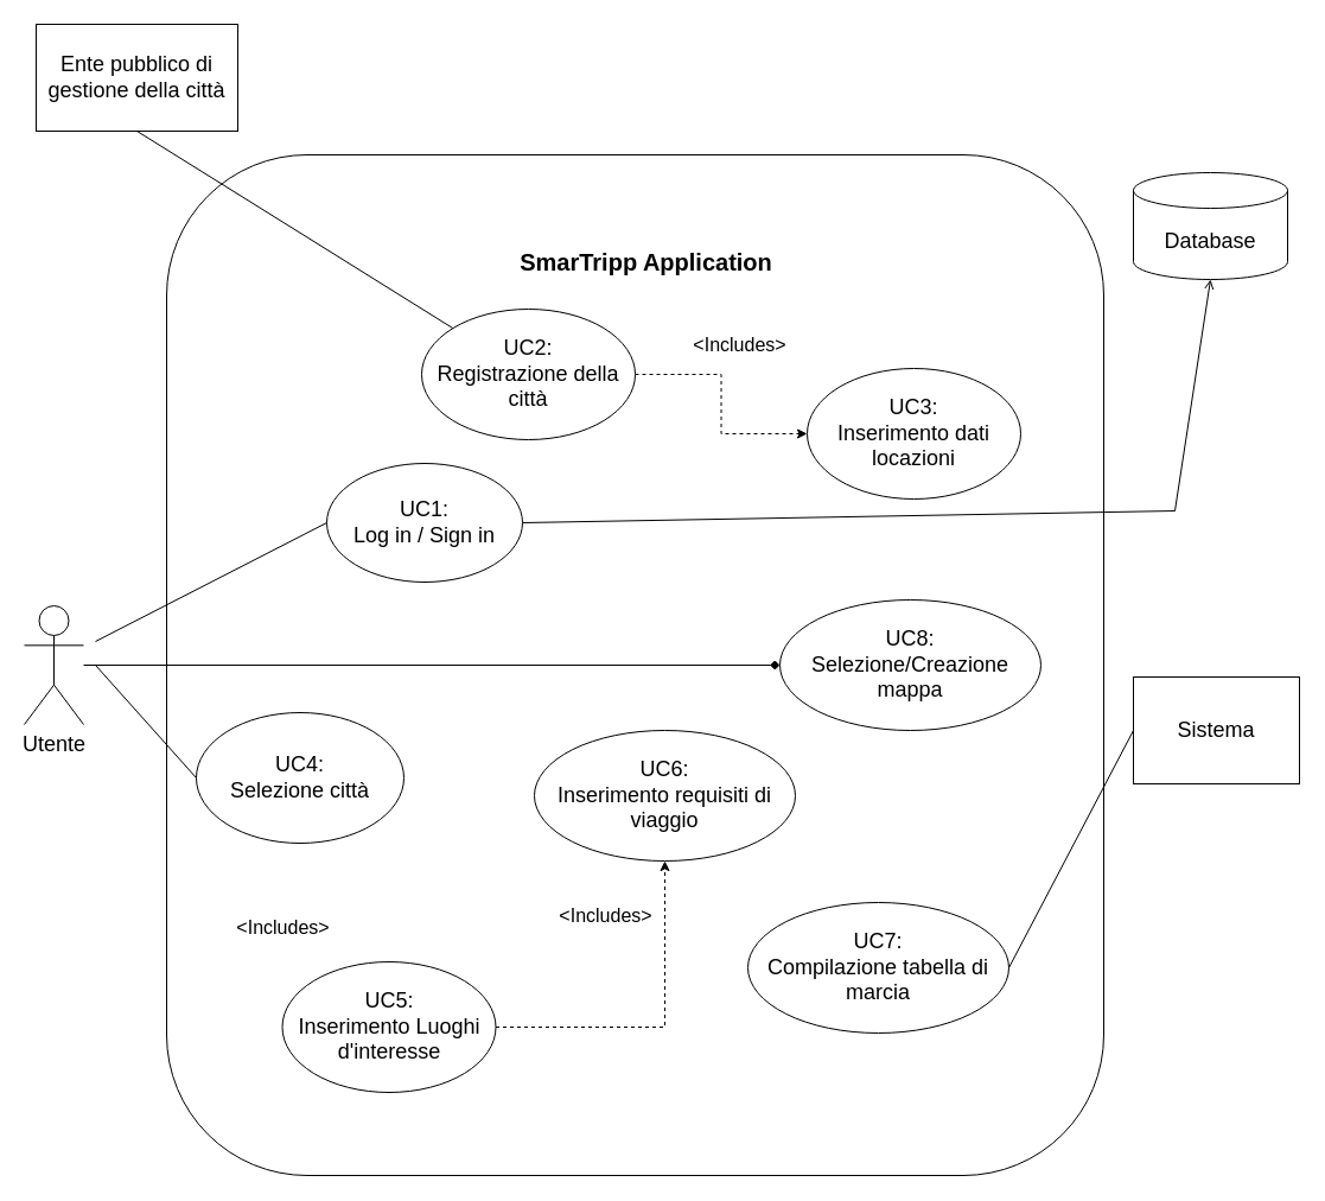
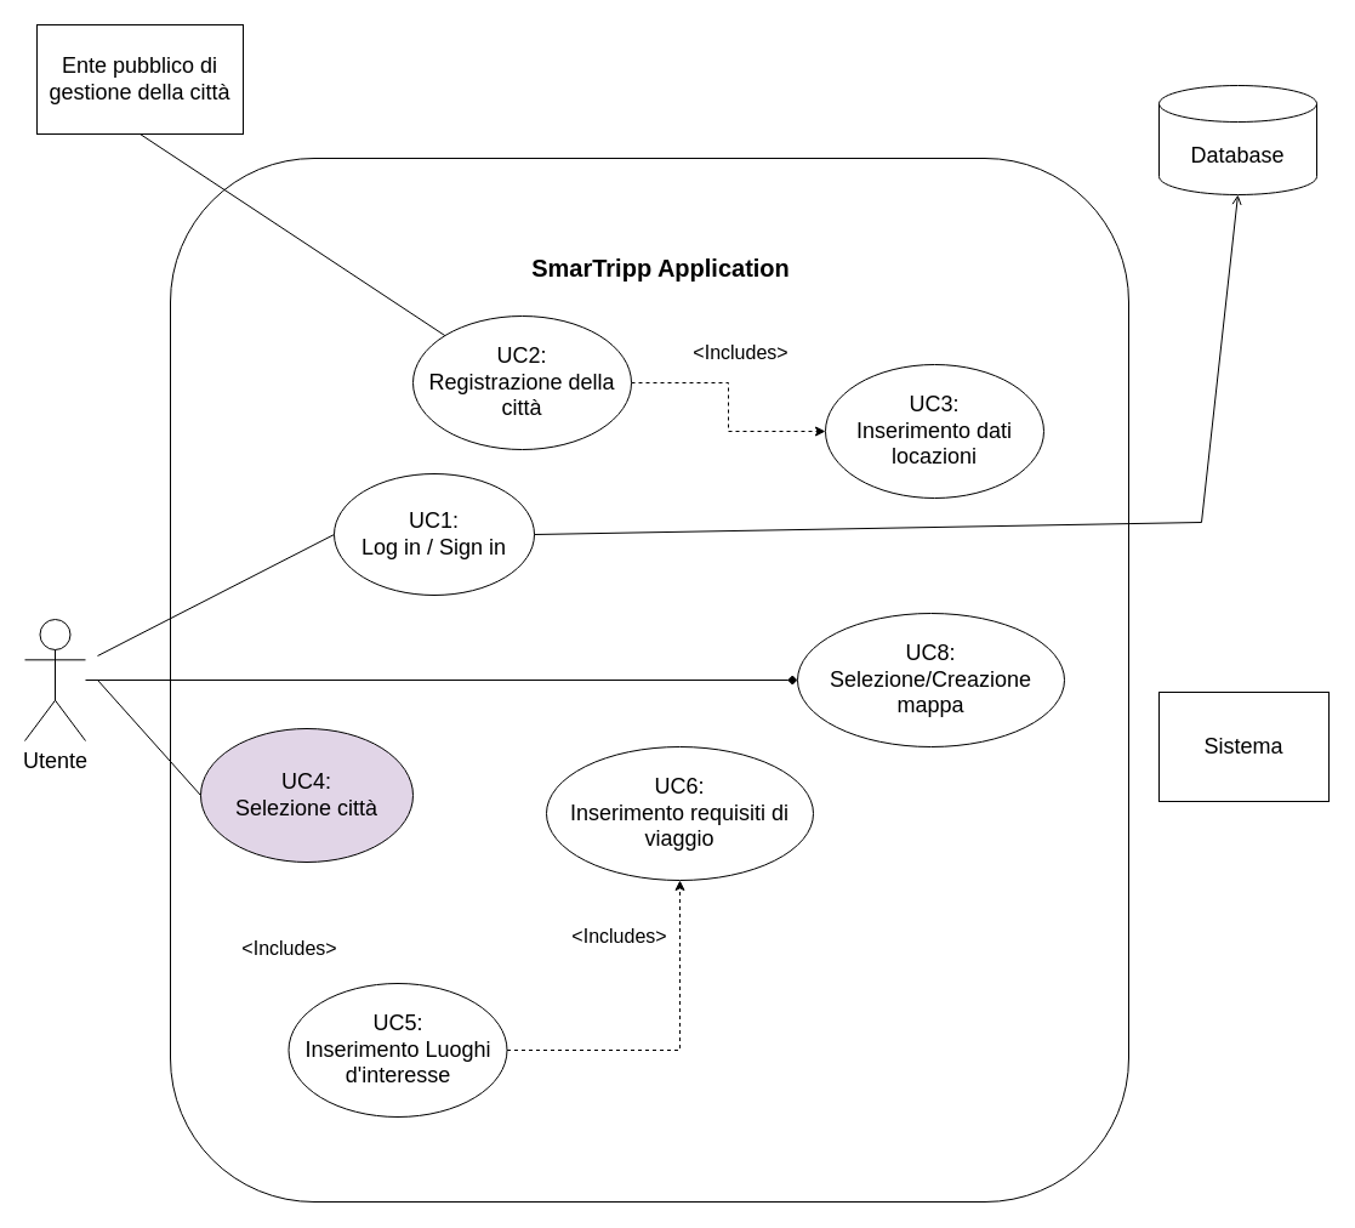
  <mxCell id="0" />
  <mxCell id="1" parent="0" />
  <mxCell id="2" value="" style="rounded=1;whiteSpace=wrap;html=1;" parent="1" vertex="1"><mxGeometry x="140" y="130" width="790" height="860" as="geometry" /></mxCell>
  <mxCell id="3" style="edgeStyle=orthogonalEdgeStyle;rounded=0;orthogonalLoop=1;jettySize=auto;html=1;endArrow=diamond;startFill=0;" parent="1" source="4" target="25" edge="1"><mxGeometry relative="1" as="geometry" /></mxCell>
  <mxCell id="4" value="&lt;font style=&quot;font-size: 18px;&quot;&gt;Utente&lt;/font&gt;" style="shape=umlActor;verticalLabelPosition=bottom;verticalAlign=top;html=1;outlineConnect=0;" parent="1" vertex="1"><mxGeometry x="20" y="510" width="50" height="100" as="geometry" /></mxCell>
  <mxCell id="5" value="&lt;font style=&quot;font-size: 18px;&quot;&gt;Ente pubblico di gestione della città&lt;/font&gt;" style="rounded=0;whiteSpace=wrap;html=1;" parent="1" vertex="1"><mxGeometry x="30" y="20" width="170" height="90" as="geometry" /></mxCell>
  <mxCell id="6" style="edgeStyle=orthogonalEdgeStyle;rounded=0;orthogonalLoop=1;jettySize=auto;html=1;entryX=0.5;entryY=1;entryDx=0;entryDy=0;dashed=1;" parent="1" source="7" target="23" edge="1"><mxGeometry relative="1" as="geometry" /></mxCell>
  <mxCell id="7" value="&lt;div&gt;&lt;font style=&quot;font-size: 18px;&quot;&gt;UC5:&lt;/font&gt;&lt;/div&gt;&lt;font style=&quot;font-size: 18px;&quot;&gt;Inserimento Luoghi d'interesse&lt;/font&gt;" style="ellipse;whiteSpace=wrap;html=1;" parent="1" vertex="1"><mxGeometry x="237.5" y="810" width="180" height="110" as="geometry" /></mxCell>
- <mxCell id="8" value="&lt;div&gt;&lt;span style=&quot;font-size: 18px;&quot;&gt;UC4:&lt;/span&gt;&lt;/div&gt;&lt;span style=&quot;font-size: 18px;&quot;&gt;Selezione città&lt;/span&gt;" style="ellipse;whiteSpace=wrap;html=1;" parent="1" vertex="1"><mxGeometry x="165" y="600" width="175" height="110" as="geometry" /></mxCell>
+ <mxCell id="8" value="&lt;div&gt;&lt;span style=&quot;font-size: 18px;&quot;&gt;UC4:&lt;/span&gt;&lt;/div&gt;&lt;span style=&quot;font-size: 18px;&quot;&gt;Selezione città&lt;/span&gt;" style="ellipse;whiteSpace=wrap;html=1;fillColor=#e1d5e7;" parent="1" vertex="1"><mxGeometry x="165" y="600" width="175" height="110" as="geometry" /></mxCell>
  <mxCell id="9" value="&lt;div&gt;&lt;font style=&quot;font-size: 18px;&quot;&gt;UC1:&lt;/font&gt;&lt;/div&gt;&lt;font style=&quot;font-size: 18px;&quot;&gt;Log in / Sign in&lt;/font&gt;" style="ellipse;whiteSpace=wrap;html=1;" parent="1" vertex="1"><mxGeometry x="275" y="390" width="165" height="100" as="geometry" /></mxCell>
  <mxCell id="10" value="&lt;font style=&quot;font-size: 20px;&quot;&gt;&lt;b&gt;SmarTripp Application&lt;/b&gt;&lt;/font&gt;" style="text;html=1;align=center;verticalAlign=middle;whiteSpace=wrap;rounded=0;" parent="1" vertex="1"><mxGeometry x="432" y="190" width="225" height="60" as="geometry" /></mxCell>
- <mxCell id="11" value="&lt;div&gt;&lt;font style=&quot;font-size: 18px;&quot;&gt;UC3:&lt;/font&gt;&lt;/div&gt;&lt;font style=&quot;font-size: 18px;&quot;&gt;Inserimento dati locazioni&lt;/font&gt;" style="ellipse;whiteSpace=wrap;html=1;" parent="1" vertex="1"><mxGeometry x="680" y="310" width="180" height="110" as="geometry" /></mxCell>
+ <mxCell id="11" value="&lt;div&gt;&lt;font style=&quot;font-size: 18px;&quot;&gt;UC3:&lt;/font&gt;&lt;/div&gt;&lt;font style=&quot;font-size: 18px;&quot;&gt;Inserimento dati locazioni&lt;/font&gt;" style="ellipse;whiteSpace=wrap;html=1;" parent="1" vertex="1"><mxGeometry x="680" y="300" width="180" height="110" as="geometry" /></mxCell>
  <mxCell id="12" style="edgeStyle=orthogonalEdgeStyle;rounded=0;orthogonalLoop=1;jettySize=auto;html=1;dashed=1;" parent="1" source="14" target="11" edge="1"><mxGeometry relative="1" as="geometry" /></mxCell>
  <mxCell id="13" value="&lt;font style=&quot;font-size: 16px;&quot;&gt;&amp;lt;Includes&amp;gt;&lt;/font&gt;" style="edgeLabel;html=1;align=center;verticalAlign=middle;resizable=0;points=[];" parent="12" vertex="1" connectable="0"><mxGeometry x="-0.271" y="1" relative="1" as="geometry"><mxPoint x="16" y="-25" as="offset" /></mxGeometry></mxCell>
- <mxCell id="14" value="&lt;div&gt;&lt;font style=&quot;font-size: 18px;&quot;&gt;UC2:&lt;/font&gt;&lt;/div&gt;&lt;font style=&quot;font-size: 18px;&quot;&gt;Registrazione della città&lt;/font&gt;" style="ellipse;whiteSpace=wrap;html=1;" parent="1" vertex="1"><mxGeometry x="355" y="260" width="180" height="110" as="geometry" /></mxCell>
+ <mxCell id="14" value="&lt;div&gt;&lt;font style=&quot;font-size: 18px;&quot;&gt;UC2:&lt;/font&gt;&lt;/div&gt;&lt;font style=&quot;font-size: 18px;&quot;&gt;Registrazione della città&lt;/font&gt;" style="ellipse;whiteSpace=wrap;html=1;" parent="1" vertex="1"><mxGeometry x="340" y="260" width="180" height="110" as="geometry" /></mxCell>
  <mxCell id="15" value="" style="endArrow=none;html=1;rounded=0;entryX=0.5;entryY=1;entryDx=0;entryDy=0;exitX=0;exitY=0;exitDx=0;exitDy=0;" parent="1" source="14" target="5" edge="1"><mxGeometry width="50" height="50" relative="1" as="geometry"><mxPoint x="370" y="280" as="sourcePoint" /><mxPoint x="530" y="460" as="targetPoint" /></mxGeometry></mxCell>
- <mxCell id="16" value="&lt;font style=&quot;font-size: 18px;&quot;&gt;Database&lt;/font&gt;" style="shape=cylinder3;whiteSpace=wrap;html=1;boundedLbl=1;backgroundOutline=1;size=15;" parent="1" vertex="1"><mxGeometry x="955" y="145" width="130" height="90" as="geometry" /></mxCell>
- <mxCell id="17" value="&lt;div&gt;&lt;font style=&quot;font-size: 18px;&quot;&gt;UC7:&lt;/font&gt;&lt;/div&gt;&lt;font style=&quot;font-size: 18px;&quot;&gt;Compilazione tabella di marcia&lt;/font&gt;" style="ellipse;whiteSpace=wrap;html=1;" parent="1" vertex="1"><mxGeometry x="630" y="760" width="220" height="110" as="geometry" /></mxCell>
+ <mxCell id="16" value="&lt;font style=&quot;font-size: 18px;&quot;&gt;Database&lt;/font&gt;" style="shape=cylinder3;whiteSpace=wrap;html=1;boundedLbl=1;backgroundOutline=1;size=15;" parent="1" vertex="1"><mxGeometry x="955" y="70" width="130" height="90" as="geometry" /></mxCell>
  <mxCell id="18" value="" style="endArrow=none;html=1;rounded=0;entryX=0;entryY=0.5;entryDx=0;entryDy=0;" parent="1" target="9" edge="1"><mxGeometry width="50" height="50" relative="1" as="geometry"><mxPoint x="80" y="540" as="sourcePoint" /><mxPoint x="530" y="510" as="targetPoint" /></mxGeometry></mxCell>
  <mxCell id="19" value="" style="endArrow=none;html=1;rounded=0;entryX=0;entryY=0.5;entryDx=0;entryDy=0;" parent="1" target="8" edge="1"><mxGeometry width="50" height="50" relative="1" as="geometry"><mxPoint x="80" y="560" as="sourcePoint" /><mxPoint x="530" y="510" as="targetPoint" /></mxGeometry></mxCell>
  <mxCell id="20" value="&lt;font style=&quot;font-size: 18px;&quot;&gt;Sistema&lt;/font&gt;" style="rounded=0;whiteSpace=wrap;html=1;" parent="1" vertex="1"><mxGeometry x="955" y="570" width="140" height="90" as="geometry" /></mxCell>
  <mxCell id="21" value="&lt;font style=&quot;font-size: 16px;&quot;&gt;&amp;lt;Includes&amp;gt;&lt;/font&gt;" style="edgeLabel;html=1;align=center;verticalAlign=middle;resizable=0;points=[];" parent="1" vertex="1" connectable="0"><mxGeometry x="237.496" y="780" as="geometry" /></mxCell>
- <mxCell id="22" value="" style="endArrow=none;html=1;rounded=0;entryX=0;entryY=0.5;entryDx=0;entryDy=0;exitX=1;exitY=0.5;exitDx=0;exitDy=0;" parent="1" source="17" target="20" edge="1"><mxGeometry width="50" height="50" relative="1" as="geometry"><mxPoint x="480" y="540" as="sourcePoint" /><mxPoint x="530" y="490" as="targetPoint" /></mxGeometry></mxCell>
  <mxCell id="23" value="&lt;div&gt;&lt;font style=&quot;font-size: 18px;&quot;&gt;UC6:&lt;/font&gt;&lt;/div&gt;&lt;font style=&quot;font-size: 18px;&quot;&gt;Inserimento requisiti di viaggio&lt;/font&gt;" style="ellipse;whiteSpace=wrap;html=1;" parent="1" vertex="1"><mxGeometry x="450" y="615" width="220" height="110" as="geometry" /></mxCell>
  <mxCell id="24" value="" style="endArrow=open;html=1;rounded=0;exitX=1;exitY=0.5;exitDx=0;exitDy=0;entryX=0.5;entryY=1;entryDx=0;entryDy=0;entryPerimeter=0;" parent="1" source="9" target="16" edge="1"><mxGeometry width="50" height="50" relative="1" as="geometry"><mxPoint x="550" y="530" as="sourcePoint" /><mxPoint x="600" y="480" as="targetPoint" /><Array as="points"><mxPoint x="990" y="430" /></Array></mxGeometry></mxCell>
  <mxCell id="25" value="&lt;div&gt;&lt;font style=&quot;font-size: 18px;&quot;&gt;UC8:&lt;/font&gt;&lt;/div&gt;&lt;font style=&quot;font-size: 18px;&quot;&gt;Selezione/Creazione mappa&lt;/font&gt;" style="ellipse;whiteSpace=wrap;html=1;" parent="1" vertex="1"><mxGeometry x="657" y="505" width="220" height="110" as="geometry" /></mxCell>
  <mxCell id="26" value="&lt;font style=&quot;font-size: 16px;&quot;&gt;&amp;lt;Includes&amp;gt;&lt;/font&gt;" style="edgeLabel;html=1;align=center;verticalAlign=middle;resizable=0;points=[];" parent="1" vertex="1" connectable="0"><mxGeometry x="509.996" y="770" as="geometry" /></mxCell>
